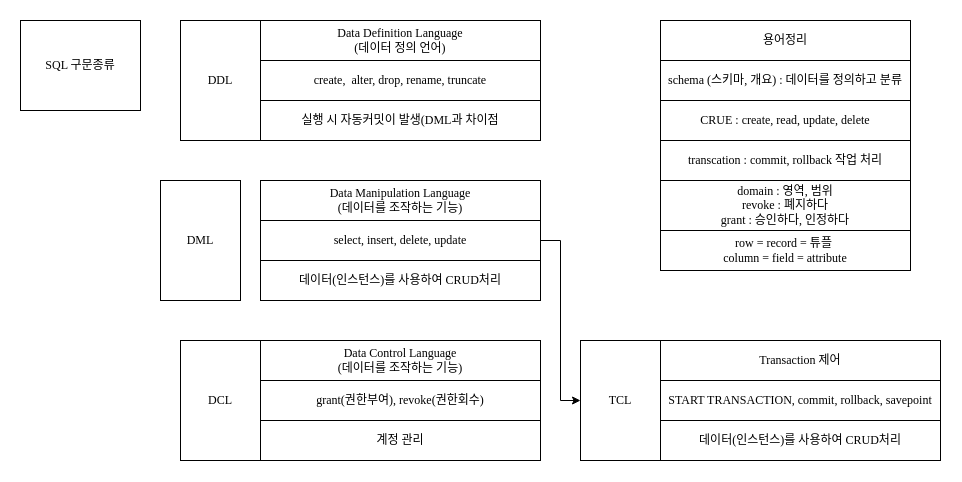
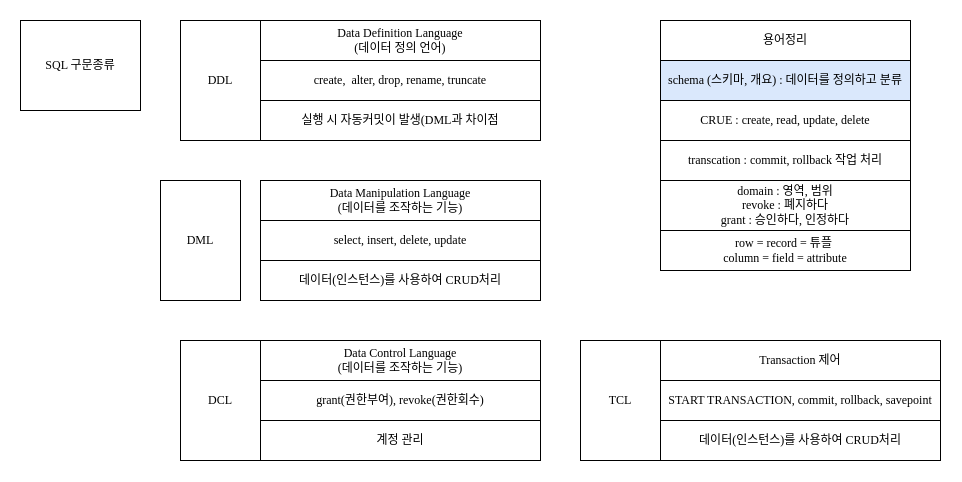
  <mxCell id="0" />
  <mxCell id="1" parent="0" />
  <mxCell id="2" value="DDL" style="rounded=0;whiteSpace=wrap;html=1;fontFamily=a고딕14;" parent="1" vertex="1"><mxGeometry x="180" y="20" width="80" height="120" as="geometry" /></mxCell>
  <mxCell id="3" value="SQL 구문종류" style="rounded=0;whiteSpace=wrap;html=1;fontFamily=a고딕14;" parent="1" vertex="1"><mxGeometry x="20" y="20" width="120" height="90" as="geometry" /></mxCell>
  <mxCell id="4" value="Data Definition Language&lt;br&gt;(데이터 정의 언어)" style="rounded=0;whiteSpace=wrap;html=1;fontFamily=a고딕14;" parent="1" vertex="1"><mxGeometry x="260" y="20" width="280" height="40" as="geometry" /></mxCell>
  <mxCell id="5" value="create,&amp;nbsp;&amp;nbsp;alter, drop, rename, truncate" style="rounded=0;whiteSpace=wrap;html=1;fontFamily=a고딕14;" parent="1" vertex="1"><mxGeometry x="260" y="60" width="280" height="40" as="geometry" /></mxCell>
  <mxCell id="6" value="용어정리" style="rounded=0;whiteSpace=wrap;html=1;fontFamily=a고딕14;" parent="1" vertex="1"><mxGeometry x="660" y="20" width="250" height="40" as="geometry" /></mxCell>
- <mxCell id="7" value="schema (스키마, 개요) : 데이터를 정의하고 분류" style="rounded=0;whiteSpace=wrap;html=1;fontFamily=a고딕14;" parent="1" vertex="1"><mxGeometry x="660" y="60" width="250" height="40" as="geometry" /></mxCell>
+ <mxCell id="7" value="schema (스키마, 개요) : 데이터를 정의하고 분류" style="rounded=0;whiteSpace=wrap;html=1;fontFamily=a고딕14;fillColor=#dae8fc;" parent="1" vertex="1"><mxGeometry x="660" y="60" width="250" height="40" as="geometry" /></mxCell>
  <mxCell id="8" value="실행 시 자동커밋이 발생(DML과 차이점" style="rounded=0;whiteSpace=wrap;html=1;fontFamily=a고딕14;" parent="1" vertex="1"><mxGeometry x="260" y="100" width="280" height="40" as="geometry" /></mxCell>
  <mxCell id="9" value="DML" style="rounded=0;whiteSpace=wrap;html=1;fontFamily=a고딕14;" parent="1" vertex="1"><mxGeometry x="160" y="180" width="80" height="120" as="geometry" /></mxCell>
  <mxCell id="10" value="Data Manipulation Language&lt;br&gt;(데이터를 조작하는 기능)" style="rounded=0;whiteSpace=wrap;html=1;fontFamily=a고딕14;" parent="1" vertex="1"><mxGeometry x="260" y="180" width="280" height="40" as="geometry" /></mxCell>
- <mxCell id="11" style="edgeStyle=orthogonalEdgeStyle;rounded=0;orthogonalLoop=1;jettySize=auto;html=1;exitX=1;exitY=0.5;exitDx=0;exitDy=0;entryX=0;entryY=0.5;entryDx=0;entryDy=0;" parent="1" source="12" target="20" edge="1"><mxGeometry relative="1" as="geometry"><mxPoint x="580" y="400" as="targetPoint" /></mxGeometry></mxCell>
  <mxCell id="12" value="select, insert, delete, update" style="rounded=0;whiteSpace=wrap;html=1;fontFamily=a고딕14;" parent="1" vertex="1"><mxGeometry x="260" y="220" width="280" height="40" as="geometry" /></mxCell>
  <mxCell id="13" value="데이터(인스턴스)를 사용하여 CRUD처리" style="rounded=0;whiteSpace=wrap;html=1;fontFamily=a고딕14;" parent="1" vertex="1"><mxGeometry x="260" y="260" width="280" height="40" as="geometry" /></mxCell>
  <mxCell id="14" value="CRUE : create, read, update, delete" style="rounded=0;whiteSpace=wrap;html=1;fontFamily=a고딕14;" parent="1" vertex="1"><mxGeometry x="660" y="100" width="250" height="40" as="geometry" /></mxCell>
  <mxCell id="15" value="transcation : commit, rollback 작업 처리" style="rounded=0;whiteSpace=wrap;html=1;fontFamily=a고딕14;" parent="1" vertex="1"><mxGeometry x="660" y="140" width="250" height="40" as="geometry" /></mxCell>
  <mxCell id="16" value="DCL" style="rounded=0;whiteSpace=wrap;html=1;fontFamily=a고딕14;" parent="1" vertex="1"><mxGeometry x="180" y="340" width="80" height="120" as="geometry" /></mxCell>
  <mxCell id="17" value="Data Control Language&lt;br&gt;(데이터를 조작하는 기능)" style="rounded=0;whiteSpace=wrap;html=1;fontFamily=a고딕14;" parent="1" vertex="1"><mxGeometry x="260" y="340" width="280" height="40" as="geometry" /></mxCell>
  <mxCell id="18" value="grant(권한부여),&amp;nbsp;revoke(권한회수)" style="rounded=0;whiteSpace=wrap;html=1;fontFamily=a고딕14;" parent="1" vertex="1"><mxGeometry x="260" y="380" width="280" height="40" as="geometry" /></mxCell>
  <mxCell id="19" value="계정 관리" style="rounded=0;whiteSpace=wrap;html=1;fontFamily=a고딕14;" parent="1" vertex="1"><mxGeometry x="260" y="420" width="280" height="40" as="geometry" /></mxCell>
  <mxCell id="20" value="TCL" style="rounded=0;whiteSpace=wrap;html=1;fontFamily=a고딕14;" parent="1" vertex="1"><mxGeometry x="580" y="340" width="80" height="120" as="geometry" /></mxCell>
  <mxCell id="21" value="Transaction 제어" style="rounded=0;whiteSpace=wrap;html=1;fontFamily=a고딕14;" parent="1" vertex="1"><mxGeometry x="660" y="340" width="280" height="40" as="geometry" /></mxCell>
  <mxCell id="22" value="START TRANSACTION, commit, rollback, savepoint" style="rounded=0;whiteSpace=wrap;html=1;fontFamily=a고딕14;" parent="1" vertex="1"><mxGeometry x="660" y="380" width="280" height="40" as="geometry" /></mxCell>
  <mxCell id="23" value="데이터(인스턴스)를 사용하여 CRUD처리" style="rounded=0;whiteSpace=wrap;html=1;fontFamily=a고딕14;" parent="1" vertex="1"><mxGeometry x="660" y="420" width="280" height="40" as="geometry" /></mxCell>
  <mxCell id="24" value="&lt;div&gt;domain : 영역, 범위&lt;/div&gt;&lt;div&gt;revoke : 폐지하다&lt;/div&gt;&lt;div&gt;grant : 승인하다, 인정하다&lt;/div&gt;" style="rounded=0;whiteSpace=wrap;html=1;fontFamily=a고딕14;align=center;" parent="1" vertex="1"><mxGeometry x="660" y="180" width="250" height="50" as="geometry" /></mxCell>
  <mxCell id="25" value="&lt;div&gt;row = record = 튜플&amp;nbsp;&lt;/div&gt;&lt;div&gt;column = field = attribute&lt;/div&gt;" style="rounded=0;whiteSpace=wrap;html=1;fontFamily=a고딕14;" parent="1" vertex="1"><mxGeometry x="660" y="230" width="250" height="40" as="geometry" /></mxCell>
